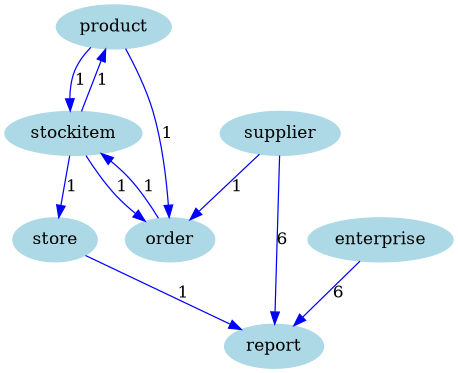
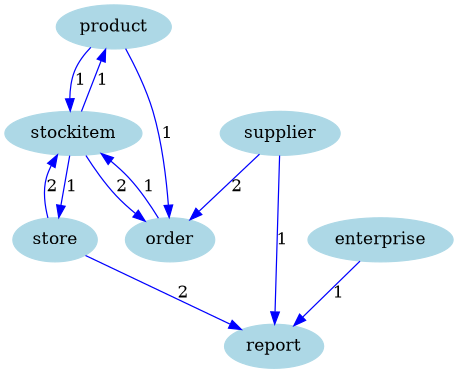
  digraph {
    node [color=lightblue fontcolor=black shape=ellipse style=filled]
    edge [color=blue font=6 weight=1]
    n1 [label=product]
    n2 [label=stockitem]
    n3 [label=order]
    n4 [label=store]
    n5 [label=report]
    n6 [label=enterprise]
    n7 [label=supplier]
    n1 -> n2 [label=1]
    n1 -> n3 [label=1]
    n2 -> n1 [label=1]
-   n2 -> n3 [label=1]
+   n2 -> n3 [label=2]
    n2 -> n4 [label=1]
    n3 -> n2 [label=1]
-   n4 -> n5 [label=1]
-   n6 -> n5 [label=6]
-   n7 -> n3 [label=1]
-   n7 -> n5 [label=6]
+   n4 -> n2 [label=2 weight=2]
+   n4 -> n5 [label=2]
+   n6 -> n5 [label=1]
+   n7 -> n3 [label=2]
+   n7 -> n5 [label=1]
  }
